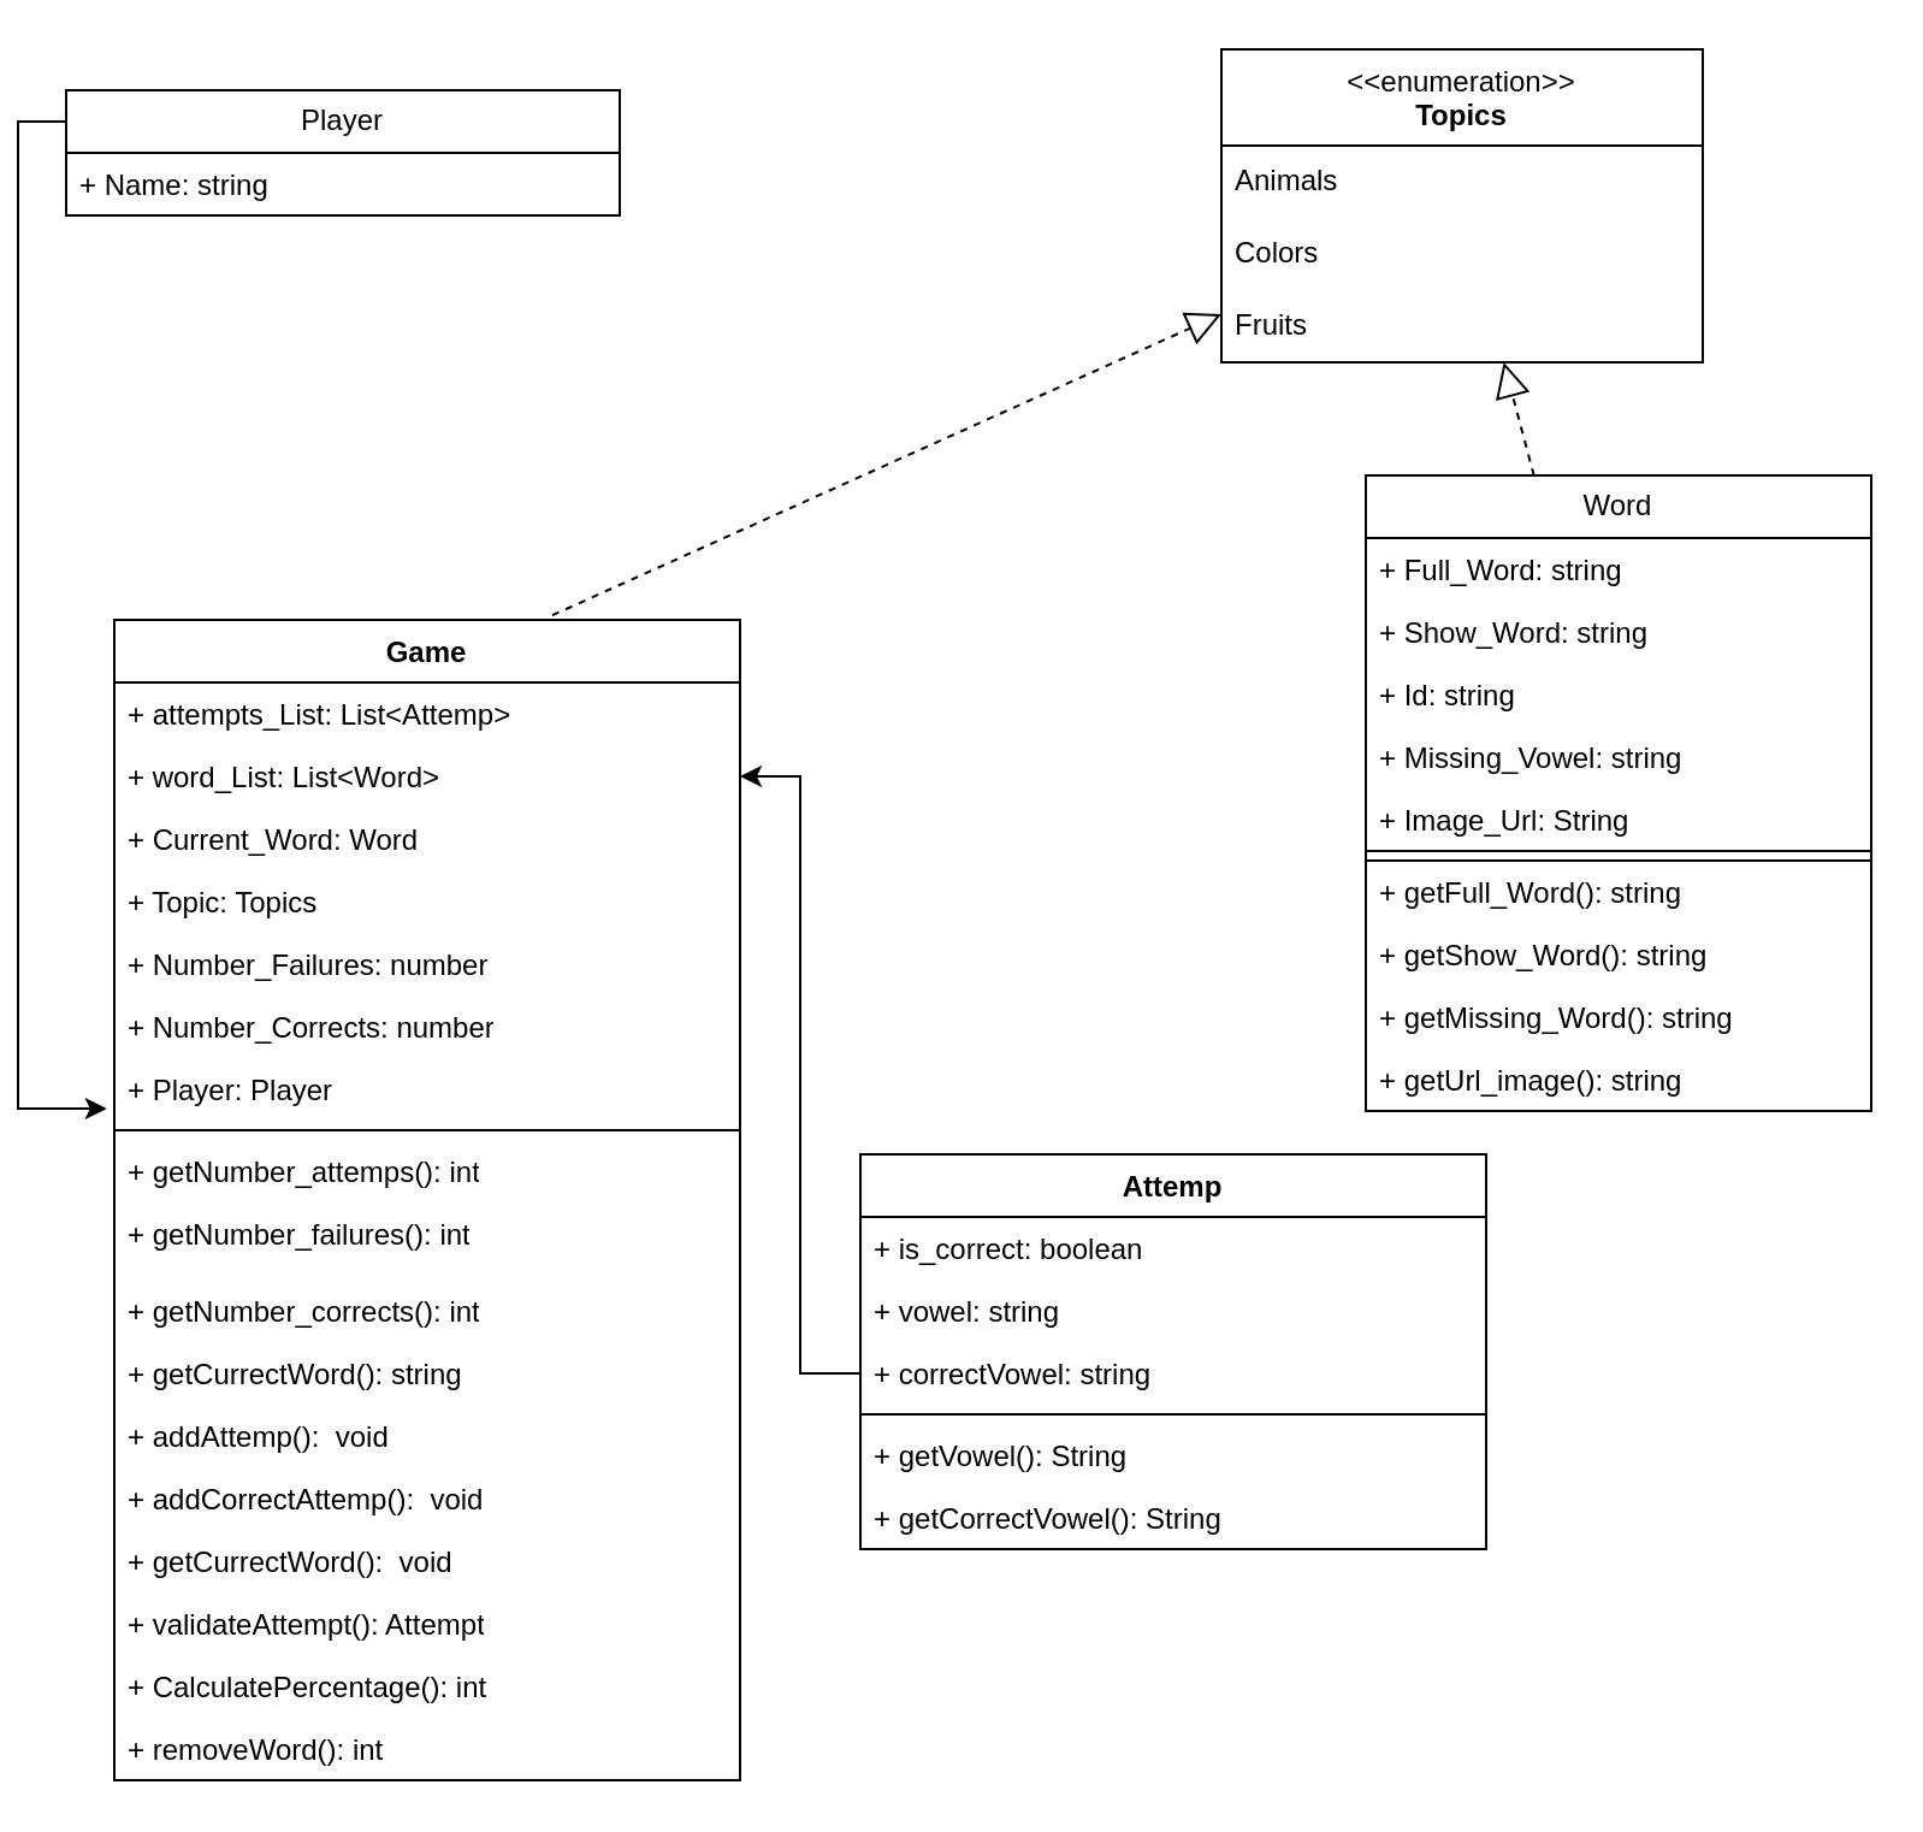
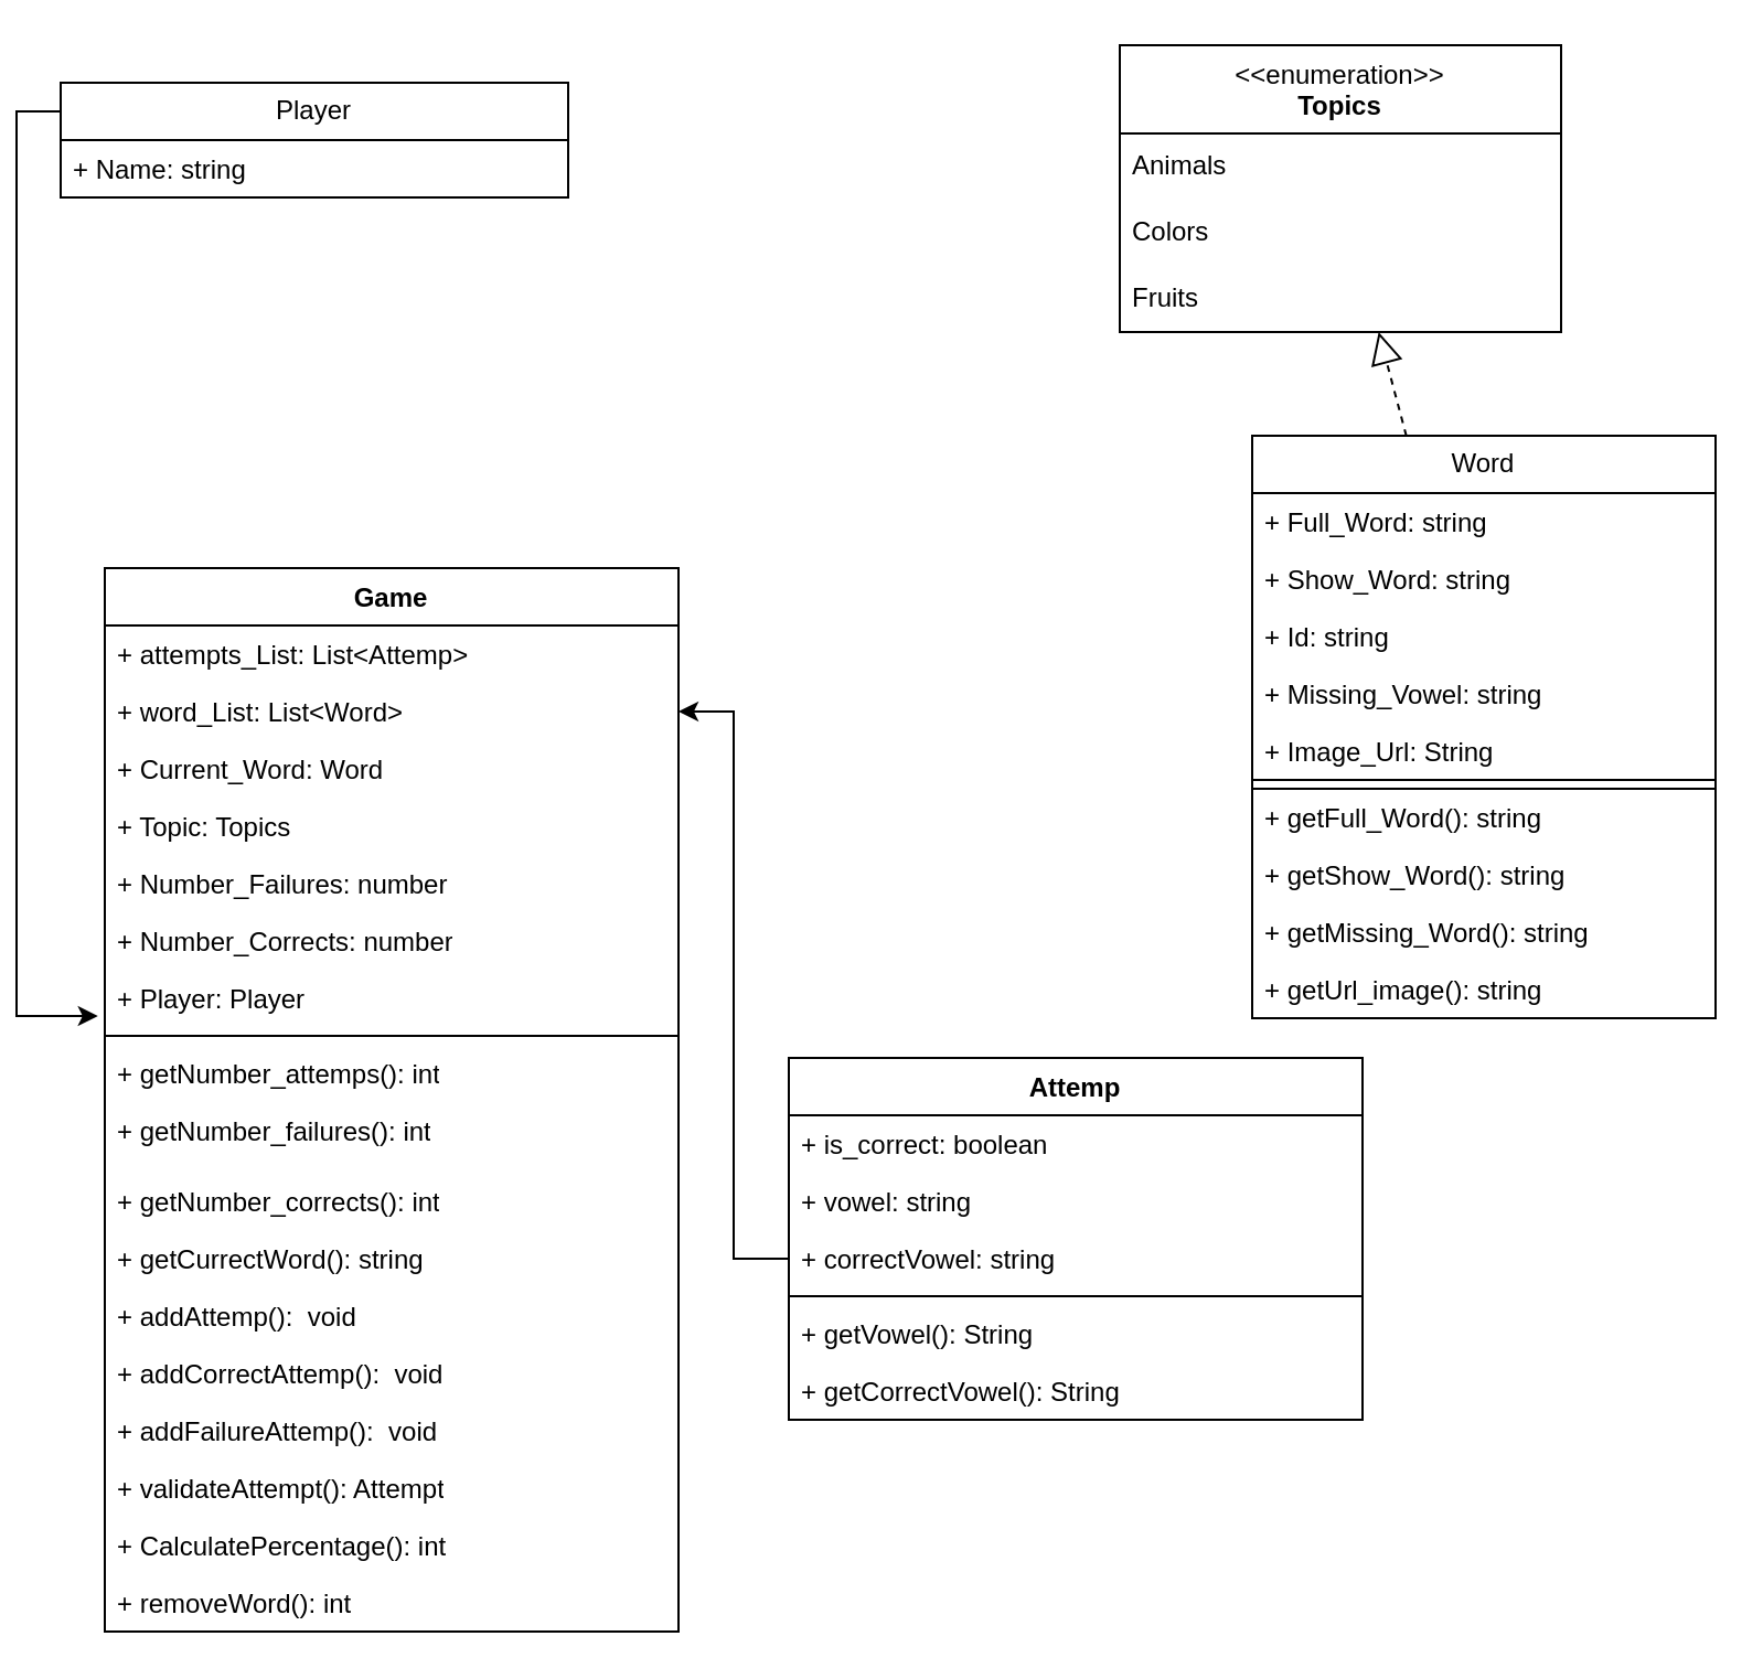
  <mxCell id="0" />
  <mxCell id="1" parent="0" />
  <mxCell id="2" style="edgeStyle=orthogonalEdgeStyle;rounded=0;orthogonalLoop=1;jettySize=auto;html=1;exitX=0;exitY=0.25;exitDx=0;exitDy=0;entryX=-0.012;entryY=0.808;entryDx=0;entryDy=0;entryPerimeter=0;" parent="1" source="3" target="27" edge="1"><mxGeometry relative="1" as="geometry" /></mxCell>
  <mxCell id="3" value="Player" style="swimlane;fontStyle=0;childLayout=stackLayout;horizontal=1;startSize=26;fillColor=none;horizontalStack=0;resizeParent=1;resizeParentMax=0;resizeLast=0;collapsible=1;marginBottom=0;whiteSpace=wrap;html=1;" parent="1" vertex="1"><mxGeometry x="20" y="37" width="230" height="52" as="geometry" /></mxCell>
  <mxCell id="4" value="+ Name: string" style="text;strokeColor=none;fillColor=none;align=left;verticalAlign=top;spacingLeft=4;spacingRight=4;overflow=hidden;rotatable=0;points=[[0,0.5],[1,0.5]];portConstraint=eastwest;whiteSpace=wrap;html=1;" parent="3" vertex="1"><mxGeometry y="26" width="230" height="26" as="geometry" /></mxCell>
  <mxCell id="5" value="Word" style="swimlane;fontStyle=0;childLayout=stackLayout;horizontal=1;startSize=26;fillColor=none;horizontalStack=0;resizeParent=1;resizeParentMax=0;resizeLast=0;collapsible=1;marginBottom=0;whiteSpace=wrap;html=1;" parent="1" vertex="1"><mxGeometry x="560" y="197" width="210" height="264" as="geometry" /></mxCell>
  <mxCell id="6" value="+ Full_Word: string" style="text;strokeColor=none;fillColor=none;align=left;verticalAlign=top;spacingLeft=4;spacingRight=4;overflow=hidden;rotatable=0;points=[[0,0.5],[1,0.5]];portConstraint=eastwest;whiteSpace=wrap;html=1;" parent="5" vertex="1"><mxGeometry y="26" width="210" height="26" as="geometry" /></mxCell>
  <mxCell id="7" value="+ Show_Word: string" style="text;strokeColor=none;fillColor=none;align=left;verticalAlign=top;spacingLeft=4;spacingRight=4;overflow=hidden;rotatable=0;points=[[0,0.5],[1,0.5]];portConstraint=eastwest;whiteSpace=wrap;html=1;" parent="5" vertex="1"><mxGeometry y="52" width="210" height="26" as="geometry" /></mxCell>
  <mxCell id="8" value="+ Id: string" style="text;strokeColor=none;fillColor=none;align=left;verticalAlign=top;spacingLeft=4;spacingRight=4;overflow=hidden;rotatable=0;points=[[0,0.5],[1,0.5]];portConstraint=eastwest;whiteSpace=wrap;html=1;" parent="5" vertex="1"><mxGeometry y="78" width="210" height="26" as="geometry" /></mxCell>
  <mxCell id="9" value="+ Missing_Vowel: string" style="text;strokeColor=none;fillColor=none;align=left;verticalAlign=top;spacingLeft=4;spacingRight=4;overflow=hidden;rotatable=0;points=[[0,0.5],[1,0.5]];portConstraint=eastwest;whiteSpace=wrap;html=1;" parent="5" vertex="1"><mxGeometry y="104" width="210" height="26" as="geometry" /></mxCell>
  <mxCell id="10" value="+ Image_Url: String" style="text;strokeColor=none;fillColor=none;align=left;verticalAlign=top;spacingLeft=4;spacingRight=4;overflow=hidden;rotatable=0;points=[[0,0.5],[1,0.5]];portConstraint=eastwest;whiteSpace=wrap;html=1;" parent="5" vertex="1"><mxGeometry y="130" width="210" height="26" as="geometry" /></mxCell>
  <mxCell id="11" value="" style="text;strokeColor=default;fillColor=none;align=left;verticalAlign=top;spacingLeft=4;spacingRight=4;overflow=hidden;rotatable=0;points=[[0,0.5],[1,0.5]];portConstraint=eastwest;whiteSpace=wrap;html=1;" vertex="1" parent="5"><mxGeometry y="156" width="210" height="4" as="geometry" /></mxCell>
  <mxCell id="12" value="+ getFull_Word(): string" style="text;strokeColor=none;fillColor=none;align=left;verticalAlign=top;spacingLeft=4;spacingRight=4;overflow=hidden;rotatable=0;points=[[0,0.5],[1,0.5]];portConstraint=eastwest;whiteSpace=wrap;html=1;" vertex="1" parent="5"><mxGeometry y="160" width="210" height="26" as="geometry" /></mxCell>
  <mxCell id="13" value="+ getShow_Word(): string" style="text;strokeColor=none;fillColor=none;align=left;verticalAlign=top;spacingLeft=4;spacingRight=4;overflow=hidden;rotatable=0;points=[[0,0.5],[1,0.5]];portConstraint=eastwest;whiteSpace=wrap;html=1;" vertex="1" parent="5"><mxGeometry y="186" width="210" height="26" as="geometry" /></mxCell>
  <mxCell id="14" value="+ getMissing_Word(): string" style="text;strokeColor=none;fillColor=none;align=left;verticalAlign=top;spacingLeft=4;spacingRight=4;overflow=hidden;rotatable=0;points=[[0,0.5],[1,0.5]];portConstraint=eastwest;whiteSpace=wrap;html=1;" vertex="1" parent="5"><mxGeometry y="212" width="210" height="26" as="geometry" /></mxCell>
  <mxCell id="15" value="+ getUrl_image(): string" style="text;strokeColor=none;fillColor=none;align=left;verticalAlign=top;spacingLeft=4;spacingRight=4;overflow=hidden;rotatable=0;points=[[0,0.5],[1,0.5]];portConstraint=eastwest;whiteSpace=wrap;html=1;" vertex="1" parent="5"><mxGeometry y="238" width="210" height="26" as="geometry" /></mxCell>
  <mxCell id="16" value="&amp;lt;&amp;lt;enumeration&amp;gt;&amp;gt;&lt;br&gt;&lt;b&gt;Topics&lt;/b&gt;" style="swimlane;fontStyle=0;align=center;verticalAlign=top;childLayout=stackLayout;horizontal=1;startSize=40;horizontalStack=0;resizeParent=1;resizeParentMax=0;resizeLast=0;collapsible=0;marginBottom=0;html=1;whiteSpace=wrap;" parent="1" vertex="1"><mxGeometry x="500" y="20" width="200" height="130" as="geometry" /></mxCell>
  <mxCell id="17" value="Animals" style="text;html=1;strokeColor=none;fillColor=none;align=left;verticalAlign=middle;spacingLeft=4;spacingRight=4;overflow=hidden;rotatable=0;points=[[0,0.5],[1,0.5]];portConstraint=eastwest;whiteSpace=wrap;" parent="16" vertex="1"><mxGeometry y="40" width="200" height="30" as="geometry" /></mxCell>
  <mxCell id="18" value="Colors" style="text;html=1;strokeColor=none;fillColor=none;align=left;verticalAlign=middle;spacingLeft=4;spacingRight=4;overflow=hidden;rotatable=0;points=[[0,0.5],[1,0.5]];portConstraint=eastwest;whiteSpace=wrap;" parent="16" vertex="1"><mxGeometry y="70" width="200" height="30" as="geometry" /></mxCell>
  <mxCell id="19" value="Fruits" style="text;html=1;strokeColor=none;fillColor=none;align=left;verticalAlign=middle;spacingLeft=4;spacingRight=4;overflow=hidden;rotatable=0;points=[[0,0.5],[1,0.5]];portConstraint=eastwest;whiteSpace=wrap;" parent="16" vertex="1"><mxGeometry y="100" width="200" height="30" as="geometry" /></mxCell>
  <mxCell id="20" value="Game" style="swimlane;fontStyle=1;align=center;verticalAlign=top;childLayout=stackLayout;horizontal=1;startSize=26;horizontalStack=0;resizeParent=1;resizeParentMax=0;resizeLast=0;collapsible=1;marginBottom=0;whiteSpace=wrap;html=1;" parent="1" vertex="1"><mxGeometry x="40" y="257" width="260" height="482" as="geometry" /></mxCell>
  <mxCell id="21" value="+ attempts_List: List&amp;lt;Attemp&amp;gt;" style="text;strokeColor=none;fillColor=none;align=left;verticalAlign=top;spacingLeft=4;spacingRight=4;overflow=hidden;rotatable=0;points=[[0,0.5],[1,0.5]];portConstraint=eastwest;whiteSpace=wrap;html=1;" parent="20" vertex="1"><mxGeometry y="26" width="260" height="26" as="geometry" /></mxCell>
  <mxCell id="22" value="+ word_List: List&amp;lt;Word&amp;gt;" style="text;strokeColor=none;fillColor=none;align=left;verticalAlign=top;spacingLeft=4;spacingRight=4;overflow=hidden;rotatable=0;points=[[0,0.5],[1,0.5]];portConstraint=eastwest;whiteSpace=wrap;html=1;" vertex="1" parent="20"><mxGeometry y="52" width="260" height="26" as="geometry" /></mxCell>
  <mxCell id="23" value="+ Current_Word: Word" style="text;strokeColor=none;fillColor=none;align=left;verticalAlign=top;spacingLeft=4;spacingRight=4;overflow=hidden;rotatable=0;points=[[0,0.5],[1,0.5]];portConstraint=eastwest;whiteSpace=wrap;html=1;" parent="20" vertex="1"><mxGeometry y="78" width="260" height="26" as="geometry" /></mxCell>
  <mxCell id="24" value="+ Topic: Topics" style="text;strokeColor=none;fillColor=none;align=left;verticalAlign=top;spacingLeft=4;spacingRight=4;overflow=hidden;rotatable=0;points=[[0,0.5],[1,0.5]];portConstraint=eastwest;whiteSpace=wrap;html=1;" parent="20" vertex="1"><mxGeometry y="104" width="260" height="26" as="geometry" /></mxCell>
  <mxCell id="25" value="+ Number_Failures: number" style="text;strokeColor=none;fillColor=none;align=left;verticalAlign=top;spacingLeft=4;spacingRight=4;overflow=hidden;rotatable=0;points=[[0,0.5],[1,0.5]];portConstraint=eastwest;whiteSpace=wrap;html=1;" parent="20" vertex="1"><mxGeometry y="130" width="260" height="26" as="geometry" /></mxCell>
  <mxCell id="26" value="+ Number_Corrects: number" style="text;strokeColor=none;fillColor=none;align=left;verticalAlign=top;spacingLeft=4;spacingRight=4;overflow=hidden;rotatable=0;points=[[0,0.5],[1,0.5]];portConstraint=eastwest;whiteSpace=wrap;html=1;" parent="20" vertex="1"><mxGeometry y="156" width="260" height="26" as="geometry" /></mxCell>
  <mxCell id="27" value="+ Player:&amp;nbsp;Player" style="text;strokeColor=none;fillColor=none;align=left;verticalAlign=top;spacingLeft=4;spacingRight=4;overflow=hidden;rotatable=0;points=[[0,0.5],[1,0.5]];portConstraint=eastwest;whiteSpace=wrap;html=1;" parent="20" vertex="1"><mxGeometry y="182" width="260" height="26" as="geometry" /></mxCell>
  <mxCell id="28" value="" style="line;strokeWidth=1;fillColor=none;align=left;verticalAlign=middle;spacingTop=-1;spacingLeft=3;spacingRight=3;rotatable=0;labelPosition=right;points=[];portConstraint=eastwest;strokeColor=inherit;" parent="20" vertex="1"><mxGeometry y="208" width="260" height="8" as="geometry" /></mxCell>
  <mxCell id="29" value="+ getNumber_attemps(): int" style="text;strokeColor=none;fillColor=none;align=left;verticalAlign=top;spacingLeft=4;spacingRight=4;overflow=hidden;rotatable=0;points=[[0,0.5],[1,0.5]];portConstraint=eastwest;whiteSpace=wrap;html=1;" vertex="1" parent="20"><mxGeometry y="216" width="260" height="26" as="geometry" /></mxCell>
  <mxCell id="30" value="+ getNumber_failures(): int" style="text;strokeColor=none;fillColor=none;align=left;verticalAlign=top;spacingLeft=4;spacingRight=4;overflow=hidden;rotatable=0;points=[[0,0.5],[1,0.5]];portConstraint=eastwest;whiteSpace=wrap;html=1;" vertex="1" parent="20"><mxGeometry y="242" width="260" height="32" as="geometry" /></mxCell>
  <mxCell id="31" value="+ getNumber_corrects(): int" style="text;strokeColor=none;fillColor=none;align=left;verticalAlign=top;spacingLeft=4;spacingRight=4;overflow=hidden;rotatable=0;points=[[0,0.5],[1,0.5]];portConstraint=eastwest;whiteSpace=wrap;html=1;" parent="20" vertex="1"><mxGeometry y="274" width="260" height="26" as="geometry" /></mxCell>
  <mxCell id="32" value="+ getCurrectWord(): string" style="text;strokeColor=none;fillColor=none;align=left;verticalAlign=top;spacingLeft=4;spacingRight=4;overflow=hidden;rotatable=0;points=[[0,0.5],[1,0.5]];portConstraint=eastwest;whiteSpace=wrap;html=1;" parent="20" vertex="1"><mxGeometry y="300" width="260" height="26" as="geometry" /></mxCell>
  <mxCell id="33" value="+ addAttemp():&amp;nbsp; void" style="text;strokeColor=none;fillColor=none;align=left;verticalAlign=top;spacingLeft=4;spacingRight=4;overflow=hidden;rotatable=0;points=[[0,0.5],[1,0.5]];portConstraint=eastwest;whiteSpace=wrap;html=1;" vertex="1" parent="20"><mxGeometry y="326" width="260" height="26" as="geometry" /></mxCell>
  <mxCell id="34" value="+ addCorrectAttemp():&amp;nbsp; void" style="text;strokeColor=none;fillColor=none;align=left;verticalAlign=top;spacingLeft=4;spacingRight=4;overflow=hidden;rotatable=0;points=[[0,0.5],[1,0.5]];portConstraint=eastwest;whiteSpace=wrap;html=1;" vertex="1" parent="20"><mxGeometry y="352" width="260" height="26" as="geometry" /></mxCell>
- <mxCell id="35" value="+ getCurrectWord():&amp;nbsp; void" style="text;strokeColor=none;fillColor=none;align=left;verticalAlign=top;spacingLeft=4;spacingRight=4;overflow=hidden;rotatable=0;points=[[0,0.5],[1,0.5]];portConstraint=eastwest;whiteSpace=wrap;html=1;" vertex="1" parent="20"><mxGeometry y="378" width="260" height="26" as="geometry" /></mxCell>
+ <mxCell id="35" value="+ addFailureAttemp():&amp;nbsp; void" style="text;strokeColor=none;fillColor=none;align=left;verticalAlign=top;spacingLeft=4;spacingRight=4;overflow=hidden;rotatable=0;points=[[0,0.5],[1,0.5]];portConstraint=eastwest;whiteSpace=wrap;html=1;" vertex="1" parent="20"><mxGeometry y="378" width="260" height="26" as="geometry" /></mxCell>
  <mxCell id="36" value="+ validateAttempt(): Attempt" style="text;strokeColor=none;fillColor=none;align=left;verticalAlign=top;spacingLeft=4;spacingRight=4;overflow=hidden;rotatable=0;points=[[0,0.5],[1,0.5]];portConstraint=eastwest;whiteSpace=wrap;html=1;" vertex="1" parent="20"><mxGeometry y="404" width="260" height="26" as="geometry" /></mxCell>
  <mxCell id="37" value="+ CalculatePercentage(): int" style="text;strokeColor=none;fillColor=none;align=left;verticalAlign=top;spacingLeft=4;spacingRight=4;overflow=hidden;rotatable=0;points=[[0,0.5],[1,0.5]];portConstraint=eastwest;whiteSpace=wrap;html=1;" parent="20" vertex="1"><mxGeometry y="430" width="260" height="26" as="geometry" /></mxCell>
  <mxCell id="38" value="+ removeWord(): int" style="text;strokeColor=none;fillColor=none;align=left;verticalAlign=top;spacingLeft=4;spacingRight=4;overflow=hidden;rotatable=0;points=[[0,0.5],[1,0.5]];portConstraint=eastwest;whiteSpace=wrap;html=1;" parent="20" vertex="1"><mxGeometry y="456" width="260" height="26" as="geometry" /></mxCell>
  <mxCell id="39" value="" style="endArrow=block;dashed=1;endFill=0;endSize=12;html=1;rounded=0;" parent="1" source="5" target="16" edge="1"><mxGeometry width="160" relative="1" as="geometry"><mxPoint x="340" y="197" as="sourcePoint" /><mxPoint x="520" y="206" as="targetPoint" /></mxGeometry></mxCell>
- <mxCell id="40" value="" style="endArrow=block;dashed=1;endFill=0;endSize=12;html=1;rounded=0;exitX=0.7;exitY=-0.004;exitDx=0;exitDy=0;exitPerimeter=0;" parent="1" source="20" target="16" edge="1"><mxGeometry width="160" relative="1" as="geometry"><mxPoint x="321" y="185" as="sourcePoint" /><mxPoint x="320" y="117" as="targetPoint" /></mxGeometry></mxCell>
  <mxCell id="41" value="Attemp" style="swimlane;fontStyle=1;align=center;verticalAlign=top;childLayout=stackLayout;horizontal=1;startSize=26;horizontalStack=0;resizeParent=1;resizeParentMax=0;resizeLast=0;collapsible=1;marginBottom=0;whiteSpace=wrap;html=1;" vertex="1" parent="1"><mxGeometry x="350" y="479" width="260" height="164" as="geometry" /></mxCell>
  <mxCell id="42" value="+ is_correct:&amp;nbsp;boolean" style="text;strokeColor=none;fillColor=none;align=left;verticalAlign=top;spacingLeft=4;spacingRight=4;overflow=hidden;rotatable=0;points=[[0,0.5],[1,0.5]];portConstraint=eastwest;whiteSpace=wrap;html=1;" vertex="1" parent="41"><mxGeometry y="26" width="260" height="26" as="geometry" /></mxCell>
  <mxCell id="43" value="+ vowel:&amp;nbsp;string" style="text;strokeColor=none;fillColor=none;align=left;verticalAlign=top;spacingLeft=4;spacingRight=4;overflow=hidden;rotatable=0;points=[[0,0.5],[1,0.5]];portConstraint=eastwest;whiteSpace=wrap;html=1;" vertex="1" parent="41"><mxGeometry y="52" width="260" height="26" as="geometry" /></mxCell>
  <mxCell id="44" value="+ correctVowel:&amp;nbsp;string" style="text;strokeColor=none;fillColor=none;align=left;verticalAlign=top;spacingLeft=4;spacingRight=4;overflow=hidden;rotatable=0;points=[[0,0.5],[1,0.5]];portConstraint=eastwest;whiteSpace=wrap;html=1;" vertex="1" parent="41"><mxGeometry y="78" width="260" height="26" as="geometry" /></mxCell>
  <mxCell id="45" value="" style="line;strokeWidth=1;fillColor=none;align=left;verticalAlign=middle;spacingTop=-1;spacingLeft=3;spacingRight=3;rotatable=0;labelPosition=right;points=[];portConstraint=eastwest;strokeColor=inherit;" vertex="1" parent="41"><mxGeometry y="104" width="260" height="8" as="geometry" /></mxCell>
  <mxCell id="46" value="+ getVowel(): String" style="text;strokeColor=none;fillColor=none;align=left;verticalAlign=top;spacingLeft=4;spacingRight=4;overflow=hidden;rotatable=0;points=[[0,0.5],[1,0.5]];portConstraint=eastwest;whiteSpace=wrap;html=1;" vertex="1" parent="41"><mxGeometry y="112" width="260" height="26" as="geometry" /></mxCell>
  <mxCell id="47" value="+ getCorrectVowel(): String" style="text;strokeColor=none;fillColor=none;align=left;verticalAlign=top;spacingLeft=4;spacingRight=4;overflow=hidden;rotatable=0;points=[[0,0.5],[1,0.5]];portConstraint=eastwest;whiteSpace=wrap;html=1;" vertex="1" parent="41"><mxGeometry y="138" width="260" height="26" as="geometry" /></mxCell>
  <mxCell id="48" style="edgeStyle=orthogonalEdgeStyle;rounded=0;orthogonalLoop=1;jettySize=auto;html=1;exitX=0;exitY=0.5;exitDx=0;exitDy=0;entryX=1;entryY=0.5;entryDx=0;entryDy=0;" edge="1" parent="1" source="44" target="22"><mxGeometry relative="1" as="geometry" /></mxCell>
